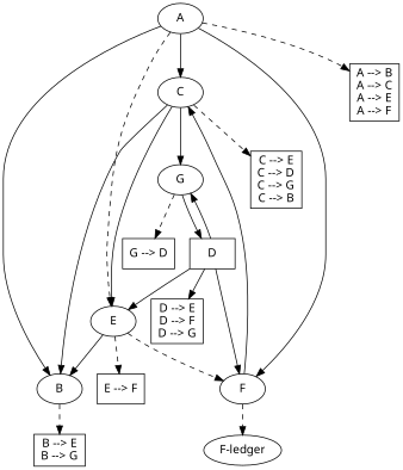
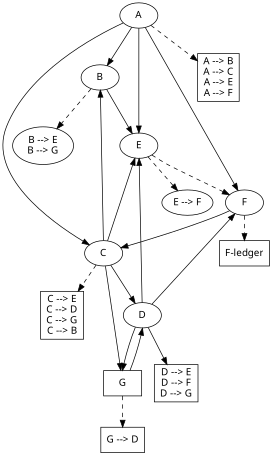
  digraph {
    fontname="Noto Sans"
    node [fontname="Noto Sans"]
    edge [fontname="Noto Sans"]
    A
    B
    C
    E
    F
    n6 [label="A --> B\nA --> C\nA --> E\nA --> F" shape=box]
-   n7 [label="B --> E\nB --> G" shape=box]
-   G
-   D [shape=box]
+   n7 [label="B --> E\nB --> G" shape=ellipse]
+   G [shape=box]
+   D
    n10 [label="C --> E\nC --> D\nC --> G\nC --> B" shape=box]
-   n11 [label="E --> F" shape=box]
-   "F-ledger" [shape=ellipse]
+   n11 [label="E --> F" shape=ellipse]
+   "F-ledger" [shape=box]
    n13 [label="G --> D" shape=box]
    n14 [label="D --> E\nD --> F\nD --> G" shape=box]
    A -> B
    A -> C
-   A -> E [style=dashed]
+   A -> E
    A -> F
    A -> n6 [style=dashed]
-   E -> B
+   B -> E
    B -> n7 [style=dashed]
    C -> B
    C -> E
    C -> G
+   C -> D
    C -> n10 [style=dashed]
    E -> F [style=dashed]
    E -> n11 [style=dashed]
    F -> C
    F -> "F-ledger" [style=dashed]
    G -> D
    G -> n13 [style=dashed]
    D -> E
    D -> F
    D -> G
    D -> n14 [style=solid]
  }
